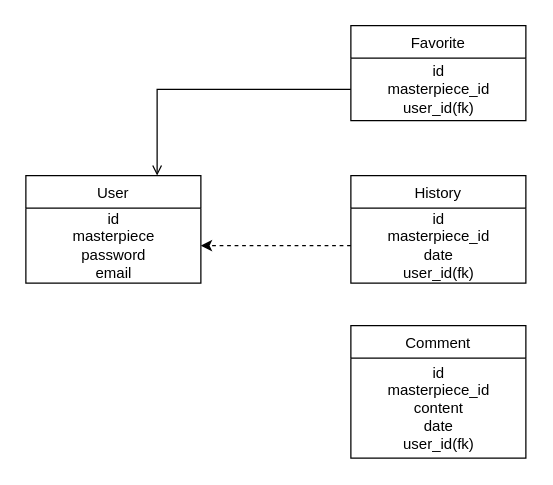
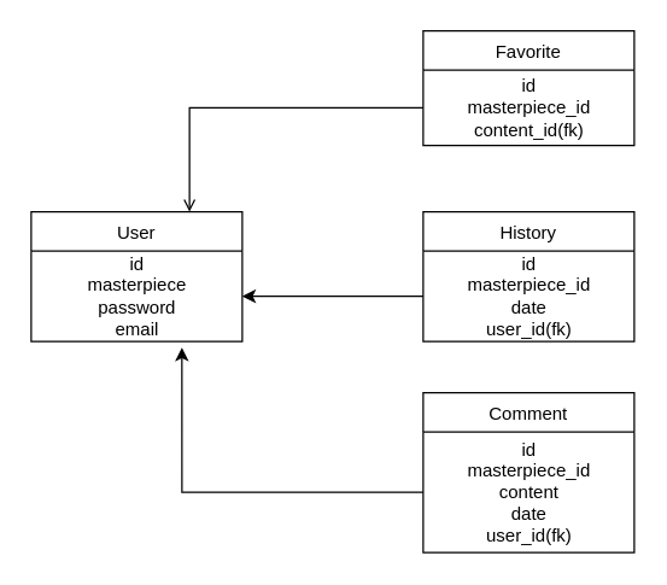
  <mxCell id="0" />
  <mxCell id="1" parent="0" />
  <mxCell id="2" value="Favorite" style="swimlane;fontStyle=0;childLayout=stackLayout;horizontal=1;startSize=26;fillColor=none;horizontalStack=0;resizeParent=1;resizeParentMax=0;resizeLast=0;collapsible=1;marginBottom=0;" parent="1" vertex="1"><mxGeometry x="280" y="20" width="140" height="76" as="geometry" /></mxCell>
- <mxCell id="3" value="id&lt;br&gt;masterpiece_id&lt;br&gt;user_id(fk)" style="text;html=1;align=center;verticalAlign=middle;resizable=0;points=[];autosize=1;" parent="2" vertex="1"><mxGeometry y="26" width="140" height="50" as="geometry" /></mxCell>
+ <mxCell id="3" value="id&lt;br&gt;masterpiece_id&lt;br&gt;content_id(fk)" style="text;html=1;align=center;verticalAlign=middle;resizable=0;points=[];autosize=1;" parent="2" vertex="1"><mxGeometry y="26" width="140" height="50" as="geometry" /></mxCell>
  <mxCell id="4" value="History" style="swimlane;fontStyle=0;childLayout=stackLayout;horizontal=1;startSize=26;fillColor=none;horizontalStack=0;resizeParent=1;resizeParentMax=0;resizeLast=0;collapsible=1;marginBottom=0;" parent="1" vertex="1"><mxGeometry x="280" y="140" width="140" height="86" as="geometry" /></mxCell>
  <mxCell id="5" value="id&lt;br&gt;masterpiece_id&lt;br&gt;date&lt;br&gt;user_id(fk)" style="text;html=1;align=center;verticalAlign=middle;resizable=0;points=[];autosize=1;" parent="4" vertex="1"><mxGeometry y="26" width="140" height="60" as="geometry" /></mxCell>
  <mxCell id="6" value="Comment" style="swimlane;fontStyle=0;childLayout=stackLayout;horizontal=1;startSize=26;fillColor=none;horizontalStack=0;resizeParent=1;resizeParentMax=0;resizeLast=0;collapsible=1;marginBottom=0;" parent="1" vertex="1"><mxGeometry x="280" y="260" width="140" height="106" as="geometry" /></mxCell>
  <mxCell id="7" value="id&lt;br&gt;masterpiece_id&lt;br&gt;content&lt;br&gt;date&lt;br&gt;user_id(fk)" style="text;html=1;align=center;verticalAlign=middle;resizable=0;points=[];autosize=1;" parent="6" vertex="1"><mxGeometry y="26" width="140" height="80" as="geometry" /></mxCell>
  <mxCell id="8" value="User" style="swimlane;fontStyle=0;childLayout=stackLayout;horizontal=1;startSize=26;fillColor=none;horizontalStack=0;resizeParent=1;resizeParentMax=0;resizeLast=0;collapsible=1;marginBottom=0;" parent="1" vertex="1"><mxGeometry x="20" y="140" width="140" height="86" as="geometry" /></mxCell>
  <mxCell id="9" value="id&lt;br&gt;masterpiece&lt;br&gt;password&lt;br&gt;email" style="text;html=1;align=center;verticalAlign=middle;resizable=0;points=[];autosize=1;" parent="8" vertex="1"><mxGeometry y="26" width="140" height="60" as="geometry" /></mxCell>
  <mxCell id="10" style="edgeStyle=orthogonalEdgeStyle;rounded=0;orthogonalLoop=1;jettySize=auto;html=1;entryX=0.75;entryY=0;entryDx=0;entryDy=0;endArrow=open;" parent="1" source="3" target="8" edge="1"><mxGeometry relative="1" as="geometry" /></mxCell>
- <mxCell id="11" style="edgeStyle=orthogonalEdgeStyle;rounded=0;orthogonalLoop=1;jettySize=auto;html=1;entryX=1;entryY=0.5;entryDx=0;entryDy=0;entryPerimeter=0;dashed=1;" parent="1" source="5" target="9" edge="1"><mxGeometry relative="1" as="geometry" /></mxCell>
+ <mxCell id="11" style="edgeStyle=orthogonalEdgeStyle;rounded=0;orthogonalLoop=1;jettySize=auto;html=1;entryX=1;entryY=0.5;entryDx=0;entryDy=0;entryPerimeter=0;" parent="1" source="5" target="9" edge="1"><mxGeometry relative="1" as="geometry" /></mxCell>
+ <mxCell id="12" style="edgeStyle=orthogonalEdgeStyle;rounded=0;orthogonalLoop=1;jettySize=auto;html=1;entryX=0.714;entryY=1.067;entryDx=0;entryDy=0;entryPerimeter=0;" parent="1" source="7" target="9" edge="1"><mxGeometry relative="1" as="geometry" /></mxCell>
